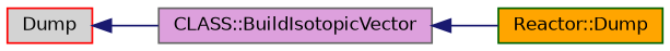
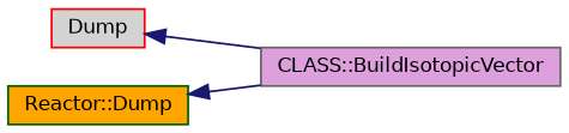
  digraph {
    fontname="DejaVu Sans"
    rankdir=LR
    node [fontname="DejaVu Sans" fontsize=10 shape=record style=filled]
    edge [color=midnightblue dir=back fontname="DejaVu Sans" fontsize=10 labelfontname=Helvetica labelfontsize=10 style=solid]
    n1 [color=red fillcolor=lightgrey fontcolor=black height=0.2 label=Dump width=0.4]
    n2 [color=gray40 fillcolor=plum height=0.2 label="CLASS::BuildIsotopicVector" width=0.4]
    n3 [color=darkgreen fillcolor=orange height=0.2 label="Reactor::Dump" width=0.4]
    n1 -> n2
-   n2 -> n3
+   n3 -> n2
  }
